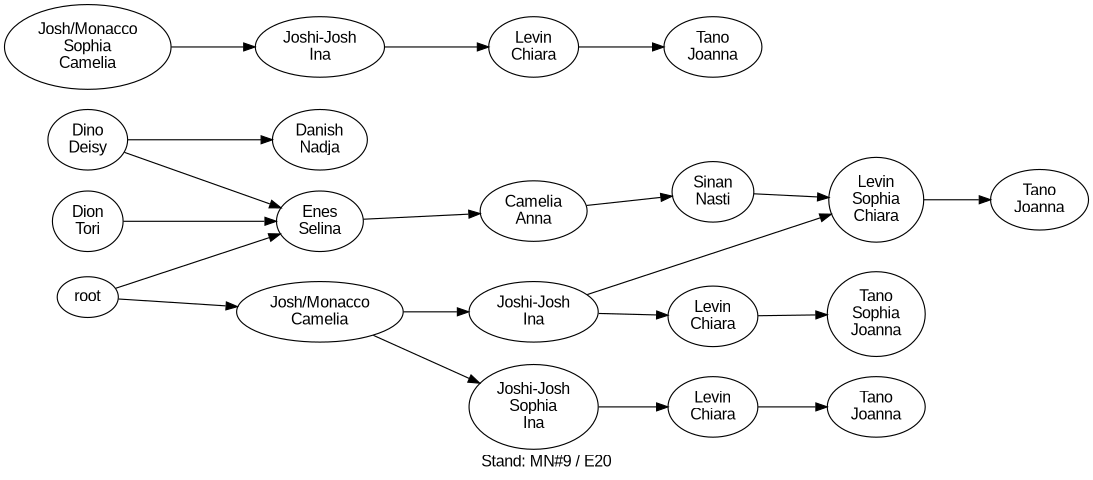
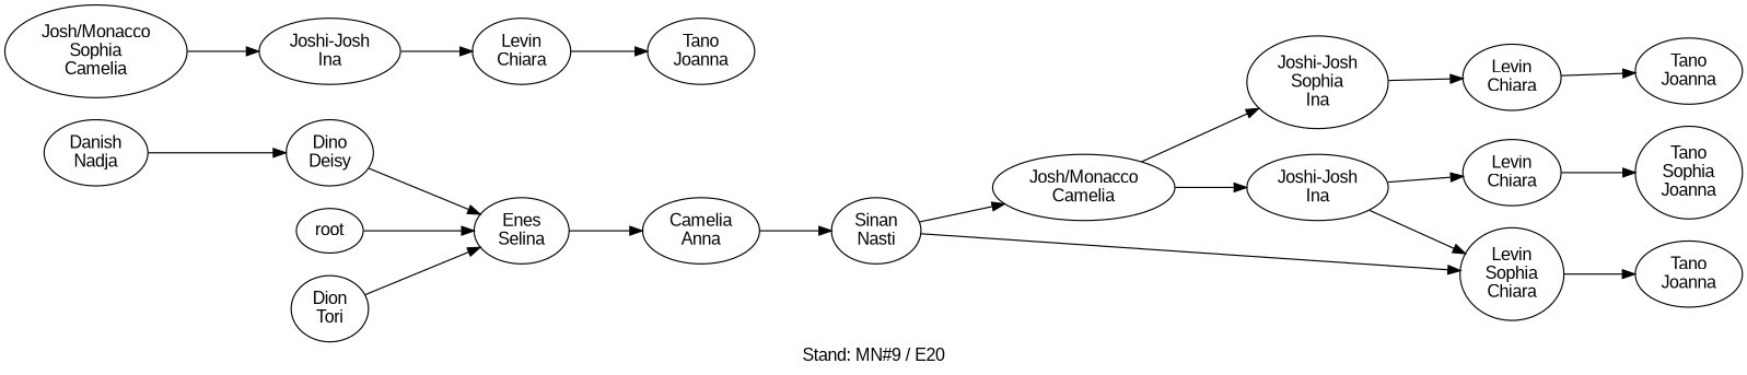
  digraph {
    fontname="Liberation Sans"
    label="Stand: MN#9 / E20"
    labelloc=b
    rankdir=LR
    ranksep=0.8
    node [fontname="Liberation Sans"]
    edge [fontname="Liberation Sans"]
    n1 [label="Danish\nNadja"]
    n2 [label="Dino\nDeisy"]
    n3 [label="Enes\nSelina"]
    root
    n5 [label="Dion\nTori"]
    n6 [label="Camelia\nAnna"]
    n7 [label="Sinan\nNasti"]
    n8 [label="Josh/Monacco\nCamelia"]
    n9 [label="Levin\nSophia\nChiara"]
    n10 [label="Joshi-Josh\nIna"]
    n11 [label="Joshi-Josh\nSophia\nIna"]
    n12 [label="Josh/Monacco\nSophia\nCamelia"]
    n13 [label="Joshi-Josh\nIna"]
    n14 [label="Levin\nChiara"]
    n15 [label="Levin\nChiara"]
    n16 [label="Tano\nSophia\nJoanna"]
    n17 [label="Tano\nJoanna"]
    n18 [label="Tano\nJoanna"]
    n19 [label="Levin\nChiara"]
    n20 [label="Tano\nJoanna"]
-   n2 -> n1
+   n1 -> n2
    n2 -> n3
    n3 -> n6
    root -> n3
    n5 -> n3
    n6 -> n7
-   root -> n8
+   n7 -> n8
    n7 -> n9
    n8 -> n10
    n8 -> n11
    n9 -> n17
    n10 -> n9
    n10 -> n14
    n11 -> n15
    n12 -> n13
    n13 -> n19
    n14 -> n16
    n15 -> n18
    n19 -> n20
  }
